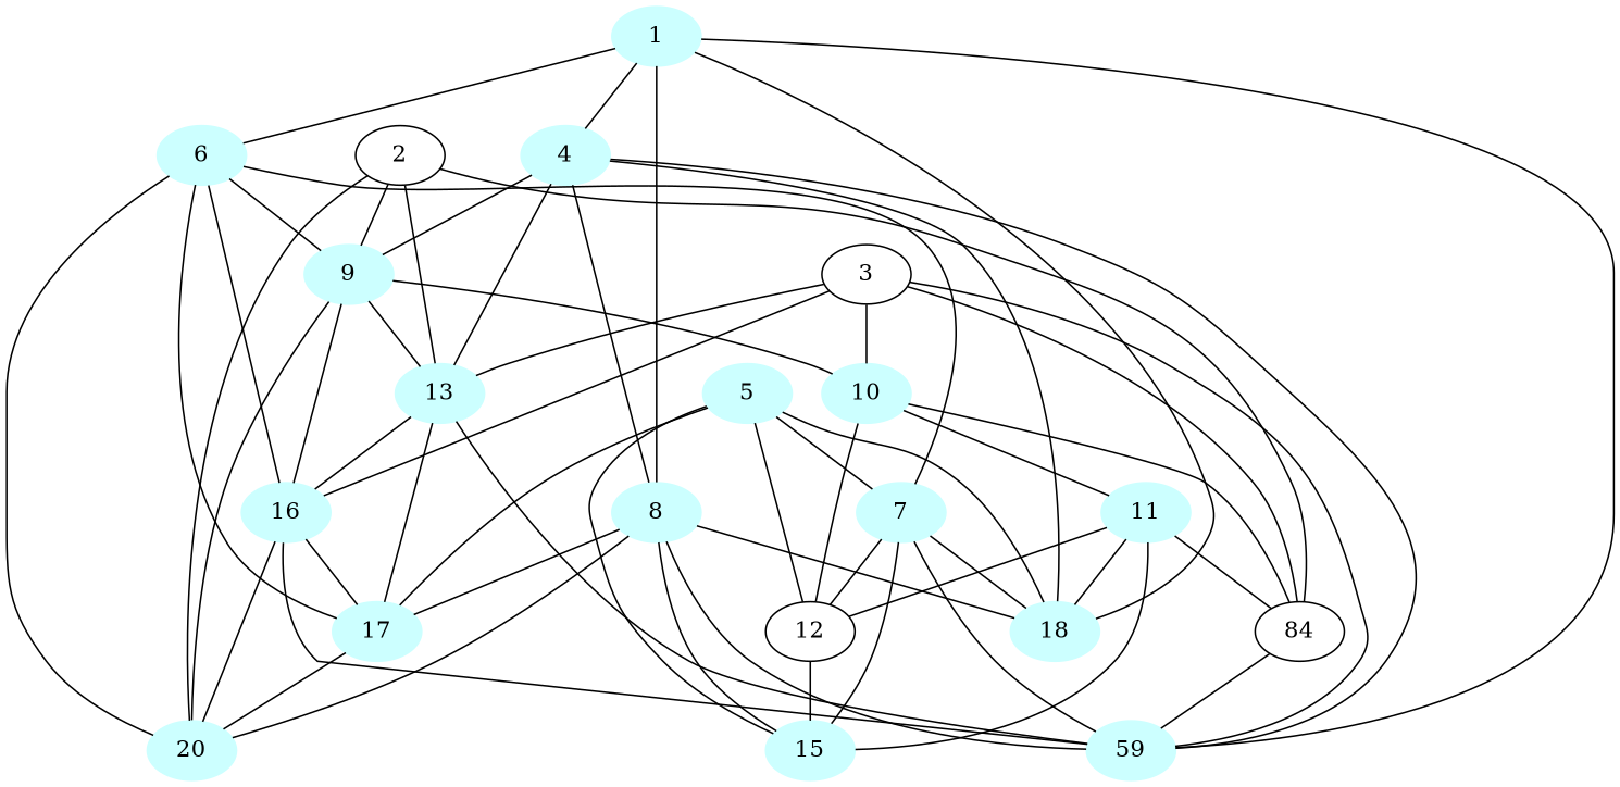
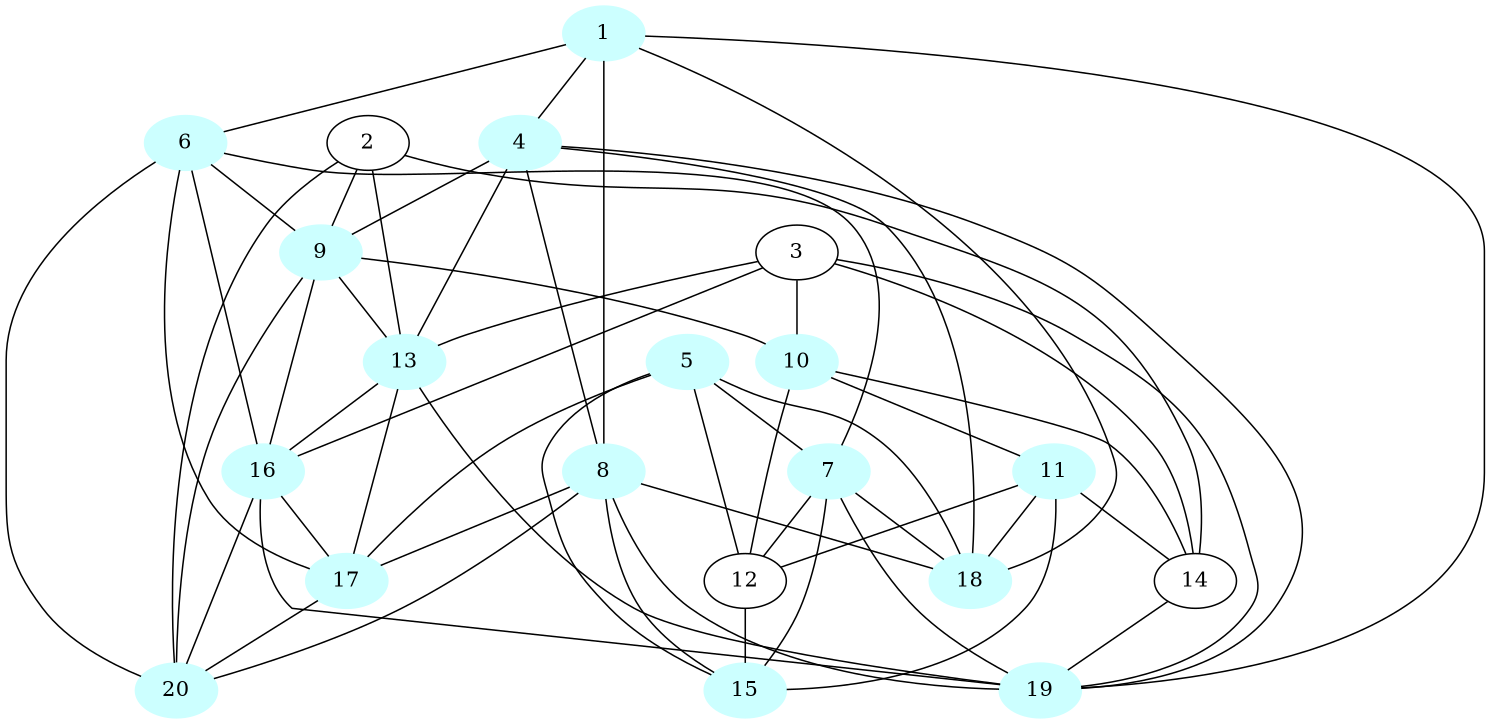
  graph {
    node [color="#CCFFFF" style=filled]
    1
    4
    6
    8
    18
-   19 [label=59]
+   19
    9
    13
    7
    17
    16
    20
    15
    10
    5
    12 [color="" style=""]
    11
-   14 [label=84 color="" style=""]
+   14 [color="" style=""]
    2 [color="" style=""]
    3 [color="" style=""]
    1 -- 4
    1 -- 6
    1 -- 8
    1 -- 18
    1 -- 19
    4 -- 8
    4 -- 18
    4 -- 19
    4 -- 9
    4 -- 13
    6 -- 9
    6 -- 7
    6 -- 17
    6 -- 16
    6 -- 20
    8 -- 18
    8 -- 19
    8 -- 17
    8 -- 20
    8 -- 15
    9 -- 13
    9 -- 16
    9 -- 20
    9 -- 10
    13 -- 19
    13 -- 17
    13 -- 16
    7 -- 18
    7 -- 19
    7 -- 15
    7 -- 12
    17 -- 20
    16 -- 19
    16 -- 17
    16 -- 20
    10 -- 12
    10 -- 11
    10 -- 14
    5 -- 18
    5 -- 7
    5 -- 17
    5 -- 15
    5 -- 12
    12 -- 15
    11 -- 18
    11 -- 15
    11 -- 12
    11 -- 14
    14 -- 19
    2 -- 9
    2 -- 13
    2 -- 20
    2 -- 14
    3 -- 19
    3 -- 13
    3 -- 16
    3 -- 10
    3 -- 14
  }
